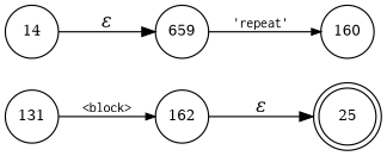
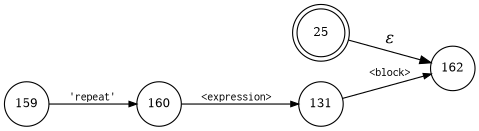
  digraph {
    rankdir=LR
    node [fixedsize=true fontsize=11 shape=circle peripheries=1]
    edge [arrowhead=normal arrowsize=.7 fontname=Courier fontsize=11]
    n1 [label=25 shape=doublecircle width=.6 peripheries=""]
    n2 [label=160 width=.55]
    n3 [label=131 width=.55]
    n4 [label=162 width=.55]
-   n5 [label=14 width=.55]
-   n6 [label=659 width=.55]
+   n6 [label=159 width=.55]
+   n2 -> n3 [label="<expression>"]
    n3 -> n4 [label="<block>"]
-   n4 -> n1 [fontname="Times-Italic" label="&epsilon;" arrowhead="" arrowsize="" fontsize=""]
-   n5 -> n6 [fontname="Times-Italic" label="&epsilon;" arrowhead="" arrowsize="" fontsize=""]
+   n1 -> n4 [fontname="Times-Italic" label="&epsilon;" arrowhead="" arrowsize="" fontsize=""]
    n6 -> n2 [label="'repeat'"]
  }
